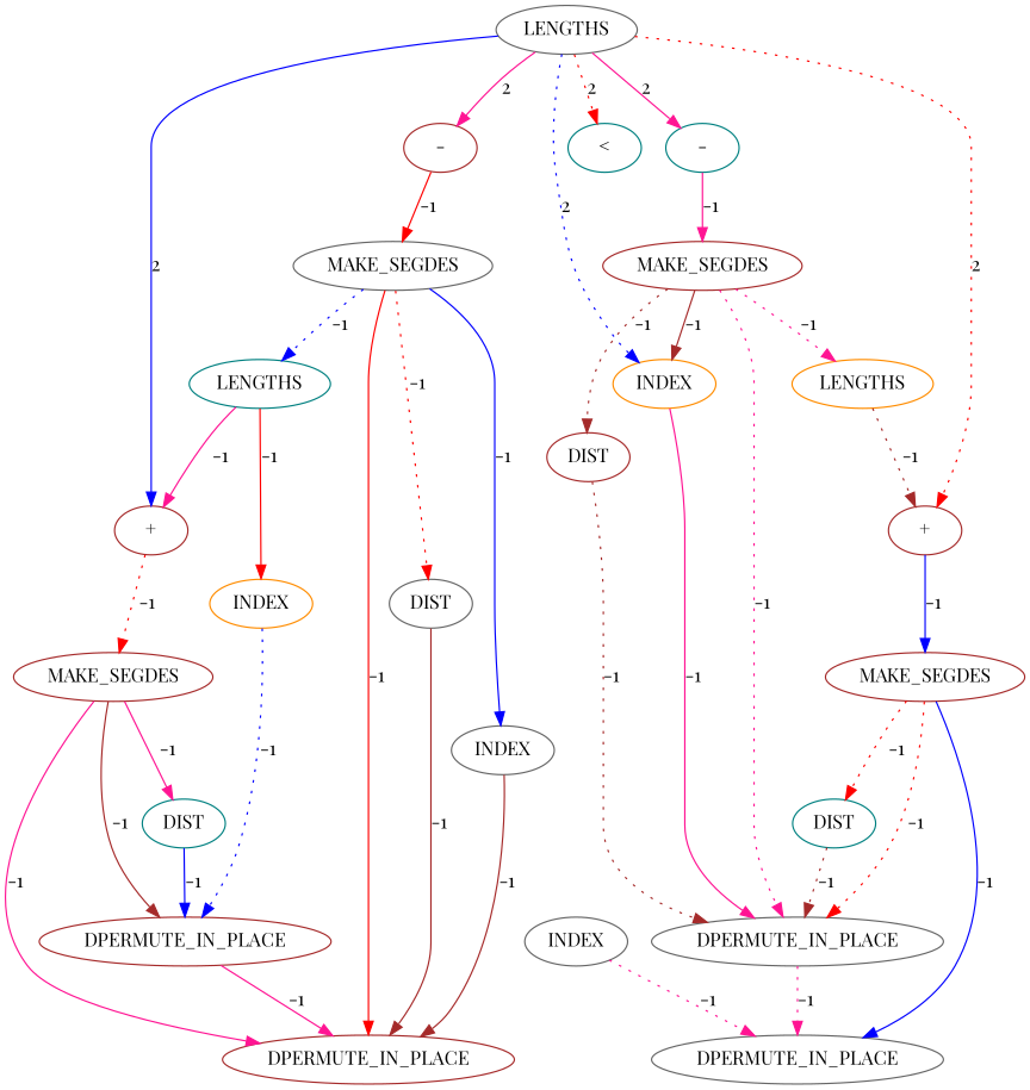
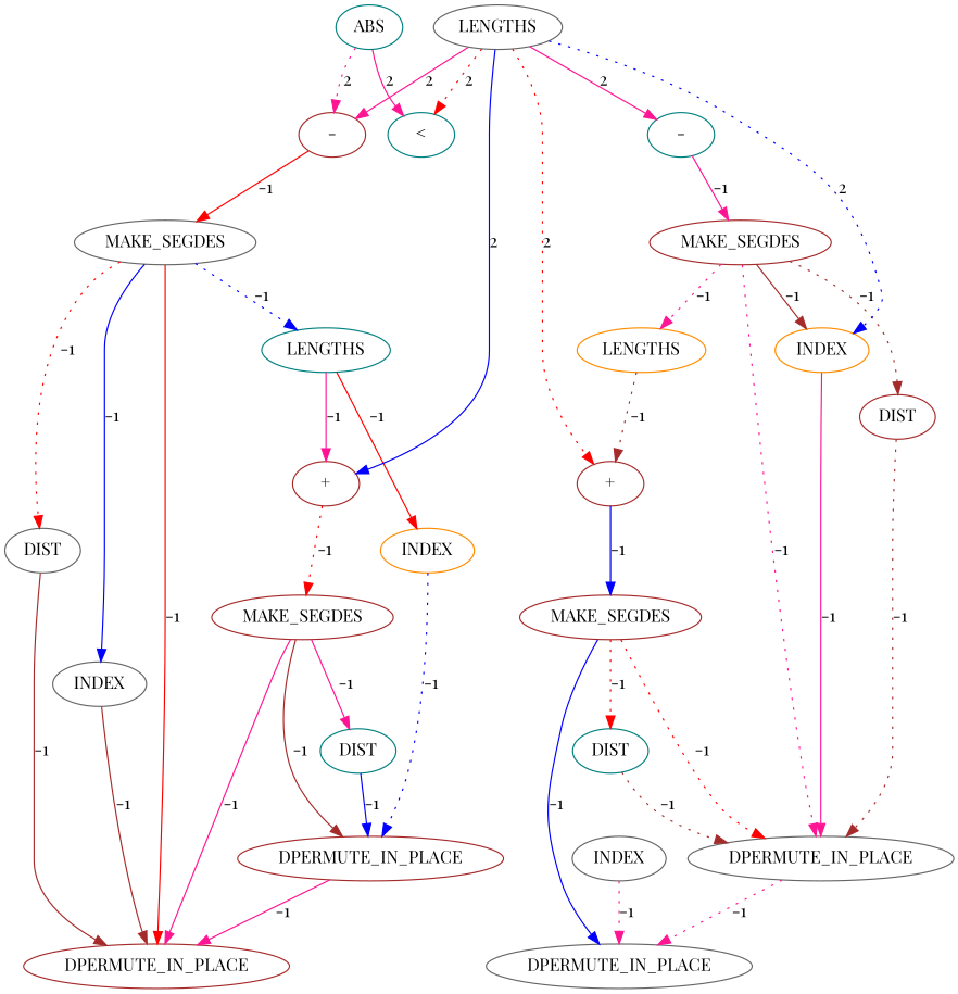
  digraph {
    fontname="Playfair Display"
    node [cost=0 color=brown fontname="Playfair Display"]
    edge [cost=-1 color=deeppink style=solid fontname="Playfair Display"]
    n1 [label="-"]
    n2 [label=MAKE_SEGDES color=gray40]
    n3 [label=MAKE_SEGDES]
    n4 [label=DIST color=teal]
    n5 [label=DPERMUTE_IN_PLACE]
    n6 [label=DPERMUTE_IN_PLACE]
    n7 [label="-" color=teal]
    n8 [label=MAKE_SEGDES]
    n9 [label=DIST color=gray40]
    n10 [label=INDEX color=gray40]
    n11 [label=LENGTHS color=teal]
    n12 [label=DIST]
    n13 [label=DPERMUTE_IN_PLACE color=gray40]
    n14 [label=INDEX color=darkorange]
    n15 [label=LENGTHS color=darkorange]
    n16 [label=DPERMUTE_IN_PLACE color=gray40]
+   n17 [cost=2107 label=ABS color=teal]
    n18 [cost=300 label="\<" color=teal]
    n19 [label=INDEX color=gray40]
    n20 [label=DIST color=teal]
    n21 [cost=2364 label=LENGTHS color=gray40]
    n22 [label="+"]
    n23 [label="+"]
    n24 [label=INDEX color=darkorange]
    n25 [label=MAKE_SEGDES]
    n1 -> n2 [label=-1 color=red]
    n2 -> n5 [label=-1 color=red]
    n2 -> n9 [label=-1 color=red style=dotted]
    n2 -> n10 [label=-1 color=blue]
    n2 -> n11 [label=-1 color=blue style=dotted]
    n3 -> n4 [label=-1]
    n3 -> n5 [label=-1]
    n3 -> n6 [label=-1 color=brown]
    n4 -> n6 [label=-1 color=blue]
    n6 -> n5 [label=-1]
    n7 -> n8 [label=-1]
    n8 -> n12 [label=-1 color=brown style=dotted]
    n8 -> n13 [label=-1 style=dotted]
    n8 -> n14 [label=-1 color=brown]
    n8 -> n15 [label=-1 style=dotted]
    n9 -> n5 [label=-1 color=brown]
    n10 -> n5 [label=-1 color=brown]
    n11 -> n23 [label=-1]
    n11 -> n24 [label=-1 color=red]
    n12 -> n13 [label=-1 color=brown style=dotted]
    n13 -> n16 [label=-1 style=dotted]
    n14 -> n13 [label=-1]
    n15 -> n22 [label=-1 color=brown style=dotted]
+   n17 -> n1 [cost=2 label=2 style=dotted]
+   n17 -> n18 [cost=2 label=2]
    n19 -> n16 [label=-1 style=dotted]
    n20 -> n13 [label=-1 color=brown style=dotted]
    n21 -> n1 [cost=2 label=2]
    n21 -> n7 [cost=2 label=2]
    n21 -> n14 [cost=2 label=2 color=blue style=dotted]
    n21 -> n18 [cost=2 label=2 color=red style=dotted]
    n21 -> n22 [cost=2 label=2 color=red style=dotted]
    n21 -> n23 [cost=2 label=2 color=blue]
    n22 -> n25 [label=-1 color=blue]
    n23 -> n3 [label=-1 color=red style=dotted]
    n24 -> n6 [label=-1 color=blue style=dotted]
    n25 -> n13 [label=-1 color=red style=dotted]
    n25 -> n16 [label=-1 color=blue]
    n25 -> n20 [label=-1 color=red style=dotted]
  }
